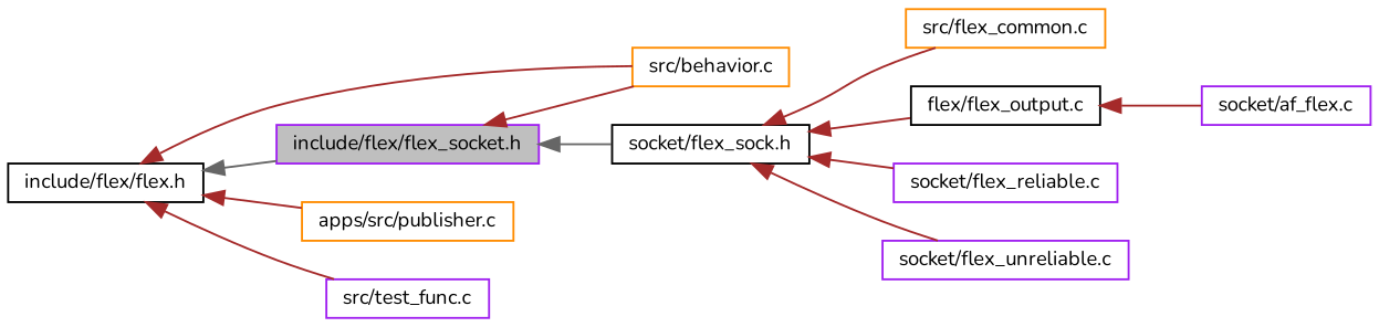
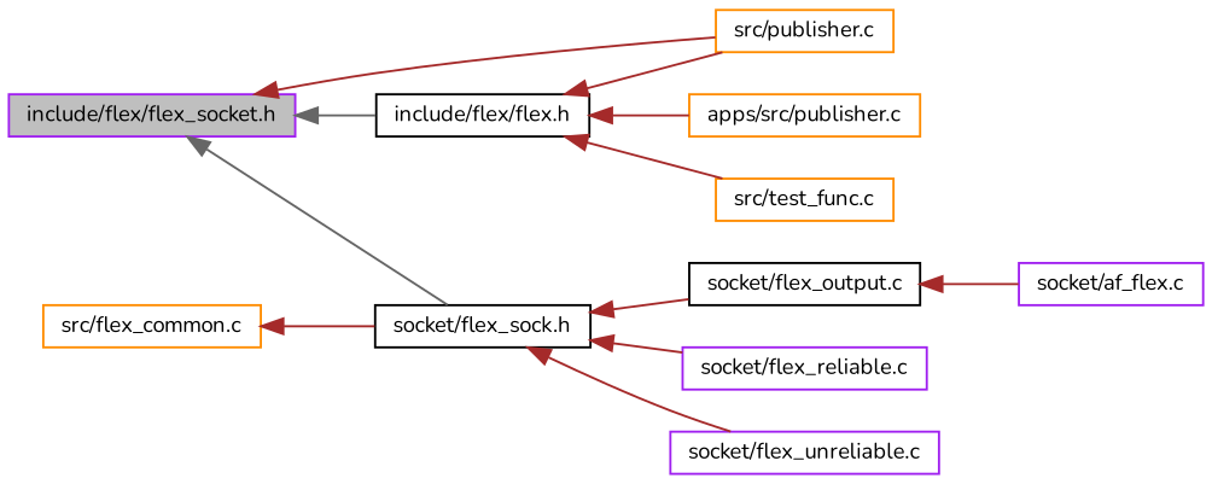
  digraph {
    fontname=Nunito
    rankdir=LR
    node [color=purple fillcolor=white fontname=Nunito fontsize=10 shape=record style=filled]
    edge [color=brown dir=back fontname=Nunito fontsize=10 labelfontname=Helvetica labelfontsize=10 style=solid]
    n1 [fillcolor=grey75 fontcolor=black height=0.2 label="include/flex/flex_socket.h" width=0.4]
    n2 [color=black height=0.2 label="include/flex/flex.h" width=0.4]
-   n3 [color=darkorange height=0.2 label="src/behavior.c" width=0.4]
+   n3 [color=darkorange height=0.2 label="src/publisher.c" width=0.4]
    n4 [color=black height=0.2 label="socket/flex_sock.h" width=0.4]
    n5 [color=darkorange height=0.2 label="apps/src/publisher.c" width=0.4]
-   n6 [height=0.2 label="src/test_func.c" width=0.4]
+   n6 [color=darkorange height=0.2 label="src/test_func.c" width=0.4]
    n7 [color=darkorange height=0.2 label="src/flex_common.c" width=0.4]
-   n8 [color=black height=0.2 label="flex/flex_output.c" width=0.4]
+   n8 [color=black height=0.2 label="socket/flex_output.c" width=0.4]
    n9 [height=0.2 label="socket/flex_reliable.c" width=0.4]
    n10 [height=0.2 label="socket/flex_unreliable.c" width=0.4]
    n11 [height=0.2 label="socket/af_flex.c" width=0.4]
-   n2 -> n1 [color=gray40]
+   n1 -> n2 [color=gray40]
    n1 -> n3
    n1 -> n4 [color=gray40]
    n2 -> n3
    n2 -> n5
    n2 -> n6
-   n4 -> n7
+   n7 -> n4
    n4 -> n8
    n4 -> n9
    n4 -> n10
    n8 -> n11
  }
